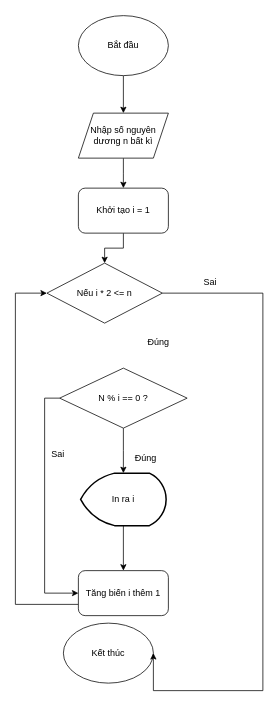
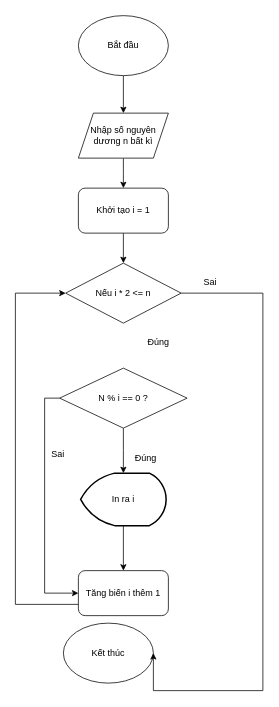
  <mxCell id="0" />
  <mxCell id="1" parent="0" />
  <mxCell id="2" value="" style="edgeStyle=orthogonalEdgeStyle;rounded=0;orthogonalLoop=1;jettySize=auto;html=1;" edge="1" parent="1" source="3" target="6"><mxGeometry relative="1" as="geometry" /></mxCell>
  <mxCell id="3" value="Bắt đầu" style="ellipse;whiteSpace=wrap;html=1;" vertex="1" parent="1"><mxGeometry x="104" y="20" width="120" height="80" as="geometry" /></mxCell>
  <mxCell id="4" value="Kết thúc" style="ellipse;whiteSpace=wrap;html=1;" vertex="1" parent="1"><mxGeometry x="84" y="830" width="120" height="80" as="geometry" /></mxCell>
  <mxCell id="5" value="" style="edgeStyle=orthogonalEdgeStyle;rounded=0;orthogonalLoop=1;jettySize=auto;html=1;" edge="1" parent="1" source="6"><mxGeometry relative="1" as="geometry"><mxPoint x="164" y="250" as="targetPoint" /></mxGeometry></mxCell>
  <mxCell id="6" value="Nhập số nguyên dương n bất kì" style="shape=parallelogram;perimeter=parallelogramPerimeter;whiteSpace=wrap;html=1;fixedSize=1;" vertex="1" parent="1"><mxGeometry x="104" y="150" width="120" height="60" as="geometry" /></mxCell>
  <mxCell id="7" value="" style="edgeStyle=orthogonalEdgeStyle;rounded=0;orthogonalLoop=1;jettySize=auto;html=1;" edge="1" parent="1" source="8" target="10"><mxGeometry relative="1" as="geometry" /></mxCell>
  <mxCell id="8" value="Khởi tạo i = 1" style="rounded=1;whiteSpace=wrap;html=1;" vertex="1" parent="1"><mxGeometry x="104" y="250" width="120" height="60" as="geometry" /></mxCell>
  <mxCell id="9" style="edgeStyle=orthogonalEdgeStyle;rounded=0;orthogonalLoop=1;jettySize=auto;html=1;exitX=1;exitY=0.5;exitDx=0;exitDy=0;entryX=1;entryY=0.5;entryDx=0;entryDy=0;" edge="1" parent="1" source="10" target="4"><mxGeometry relative="1" as="geometry"><Array as="points"><mxPoint x="350" y="390" /><mxPoint x="350" y="920" /></Array></mxGeometry></mxCell>
- <mxCell id="10" value="Nếu i * 2 &amp;lt;= n" style="rhombus;whiteSpace=wrap;html=1;" vertex="1" parent="1"><mxGeometry x="62" y="350" width="154" height="80" as="geometry" /></mxCell>
+ <mxCell id="10" value="Nếu i * 2 &amp;lt;= n" style="rhombus;whiteSpace=wrap;html=1;" vertex="1" parent="1"><mxGeometry x="87" y="350" width="154" height="80" as="geometry" /></mxCell>
  <mxCell id="11" value="Sai" style="text;html=1;align=center;verticalAlign=middle;whiteSpace=wrap;rounded=0;" vertex="1" parent="1"><mxGeometry x="250" y="360" width="60" height="30" as="geometry" /></mxCell>
  <mxCell id="12" value="" style="edgeStyle=orthogonalEdgeStyle;rounded=0;orthogonalLoop=1;jettySize=auto;html=1;" edge="1" parent="1" source="14"><mxGeometry relative="1" as="geometry"><mxPoint x="164" y="630" as="targetPoint" /></mxGeometry></mxCell>
  <mxCell id="13" style="edgeStyle=orthogonalEdgeStyle;rounded=0;orthogonalLoop=1;jettySize=auto;html=1;exitX=0;exitY=0.5;exitDx=0;exitDy=0;entryX=0;entryY=0.5;entryDx=0;entryDy=0;" edge="1" parent="1" source="14" target="21"><mxGeometry relative="1" as="geometry" /></mxCell>
  <mxCell id="14" value="N % i == 0 ?" style="rhombus;whiteSpace=wrap;html=1;" vertex="1" parent="1"><mxGeometry x="79" y="490" width="170" height="80" as="geometry" /></mxCell>
  <mxCell id="15" value="Sai" style="text;html=1;align=center;verticalAlign=middle;whiteSpace=wrap;rounded=0;" vertex="1" parent="1"><mxGeometry x="47" y="590" width="60" height="30" as="geometry" /></mxCell>
  <mxCell id="16" value="Đúng" style="text;html=1;align=center;verticalAlign=middle;whiteSpace=wrap;rounded=0;" vertex="1" parent="1"><mxGeometry x="164" y="595" width="60" height="30" as="geometry" /></mxCell>
  <mxCell id="17" value="Đúng" style="text;html=1;align=center;verticalAlign=middle;whiteSpace=wrap;rounded=0;" vertex="1" parent="1"><mxGeometry x="181" y="440" width="60" height="30" as="geometry" /></mxCell>
  <mxCell id="18" value="" style="edgeStyle=orthogonalEdgeStyle;rounded=0;orthogonalLoop=1;jettySize=auto;html=1;" edge="1" parent="1" source="19" target="21"><mxGeometry relative="1" as="geometry" /></mxCell>
  <mxCell id="19" value="In ra i" style="strokeWidth=2;html=1;shape=mxgraph.flowchart.display;whiteSpace=wrap;" vertex="1" parent="1"><mxGeometry x="107" y="630" width="114" height="70" as="geometry" /></mxCell>
  <mxCell id="20" style="edgeStyle=orthogonalEdgeStyle;rounded=0;orthogonalLoop=1;jettySize=auto;html=1;exitX=0;exitY=0.75;exitDx=0;exitDy=0;entryX=0;entryY=0.5;entryDx=0;entryDy=0;" edge="1" parent="1" source="21" target="10"><mxGeometry relative="1" as="geometry"><Array as="points"><mxPoint x="20" y="805" /><mxPoint x="20" y="390" /></Array></mxGeometry></mxCell>
  <mxCell id="21" value="Tăng biến i thêm 1" style="rounded=1;whiteSpace=wrap;html=1;" vertex="1" parent="1"><mxGeometry x="104" y="760" width="120" height="60" as="geometry" /></mxCell>
